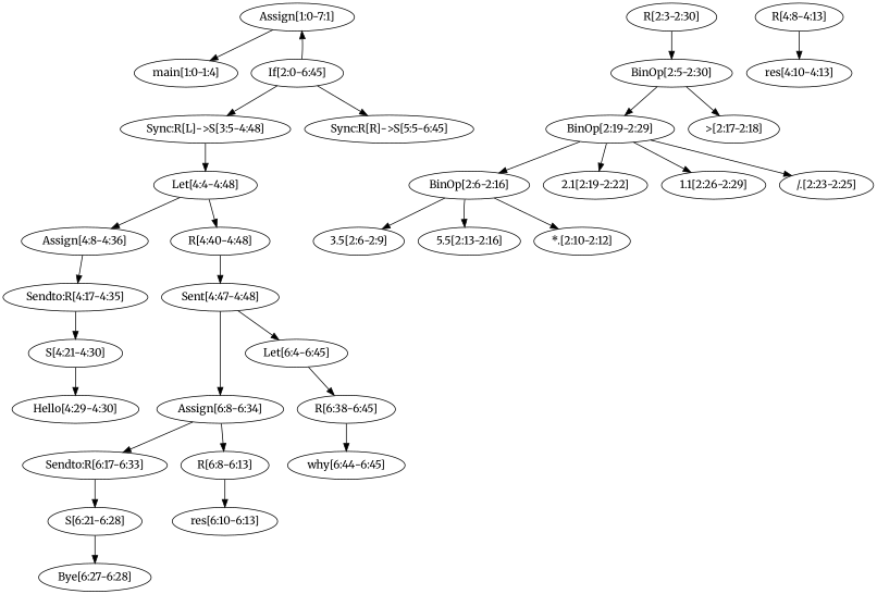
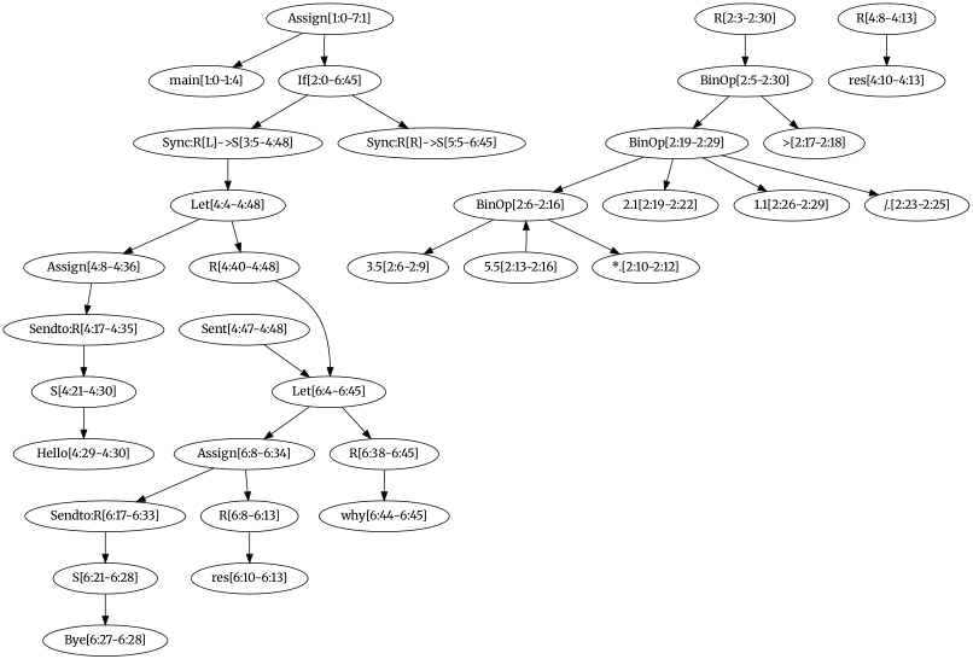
  digraph {
    fontname=Merriweather
    node [fontname=Merriweather]
    edge [fontname=Merriweather]
    n1 [label="Assign[1:0-7:1]"]
    n2 [label="main[1:0-1:4]"]
    n3 [label="If[2:0-6:45]"]
    n4 [label="Sync:R[L]->S[3:5-4:48]"]
    n5 [label="Sync:R[R]->S[5:5-6:45]"]
    n6 [label="R[2:3-2:30]"]
    n7 [label="BinOp[2:5-2:30]"]
    n8 [label="Let[4:4-4:48]"]
    n9 [label="BinOp[2:19-2:29]"]
    n10 [label=">[2:17-2:18]"]
    n11 [label="Assign[4:8-4:36]"]
    n12 [label="R[4:40-4:48]"]
    n13 [label="Let[6:4-6:45]"]
    n14 [label="Assign[6:8-6:34]"]
    n15 [label="R[6:38-6:45]"]
    n16 [label="BinOp[2:6-2:16]"]
    n17 [label="3.5[2:6-2:9]"]
    n18 [label="5.5[2:13-2:16]"]
    n19 [label="*.[2:10-2:12]"]
    n20 [label="2.1[2:19-2:22]"]
    n21 [label="1.1[2:26-2:29]"]
    n22 [label="/.[2:23-2:25]"]
    n23 [label="Sendto:R[4:17-4:35]"]
    n24 [label="Sent[4:47-4:48]"]
    n25 [label="R[4:8-4:13]"]
    n26 [label="res[4:10-4:13]"]
    n27 [label="S[4:21-4:30]"]
    n28 [label="Hello[4:29-4:30]"]
    n29 [label="R[6:8-6:13]"]
    n30 [label="Sendto:R[6:17-6:33]"]
    n31 [label="why[6:44-6:45]"]
    n32 [label="res[6:10-6:13]"]
    n33 [label="S[6:21-6:28]"]
    n34 [label="Bye[6:27-6:28]"]
    n1 -> n2
-   n3 -> n1
+   n1 -> n3
    n3 -> n4
    n3 -> n5
    n4 -> n8
    n6 -> n7
    n7 -> n9
    n7 -> n10
    n8 -> n11
    n8 -> n12
    n9 -> n16
    n9 -> n20
    n9 -> n21
    n9 -> n22
    n11 -> n23
-   n12 -> n24
-   n24 -> n14
+   n12 -> n13
+   n13 -> n14
    n13 -> n15
    n14 -> n29
    n14 -> n30
    n15 -> n31
    n16 -> n17
-   n16 -> n18
+   n18 -> n16
    n16 -> n19
    n23 -> n27
    n24 -> n13
    n25 -> n26
    n27 -> n28
    n29 -> n32
    n30 -> n33
    n33 -> n34
  }
